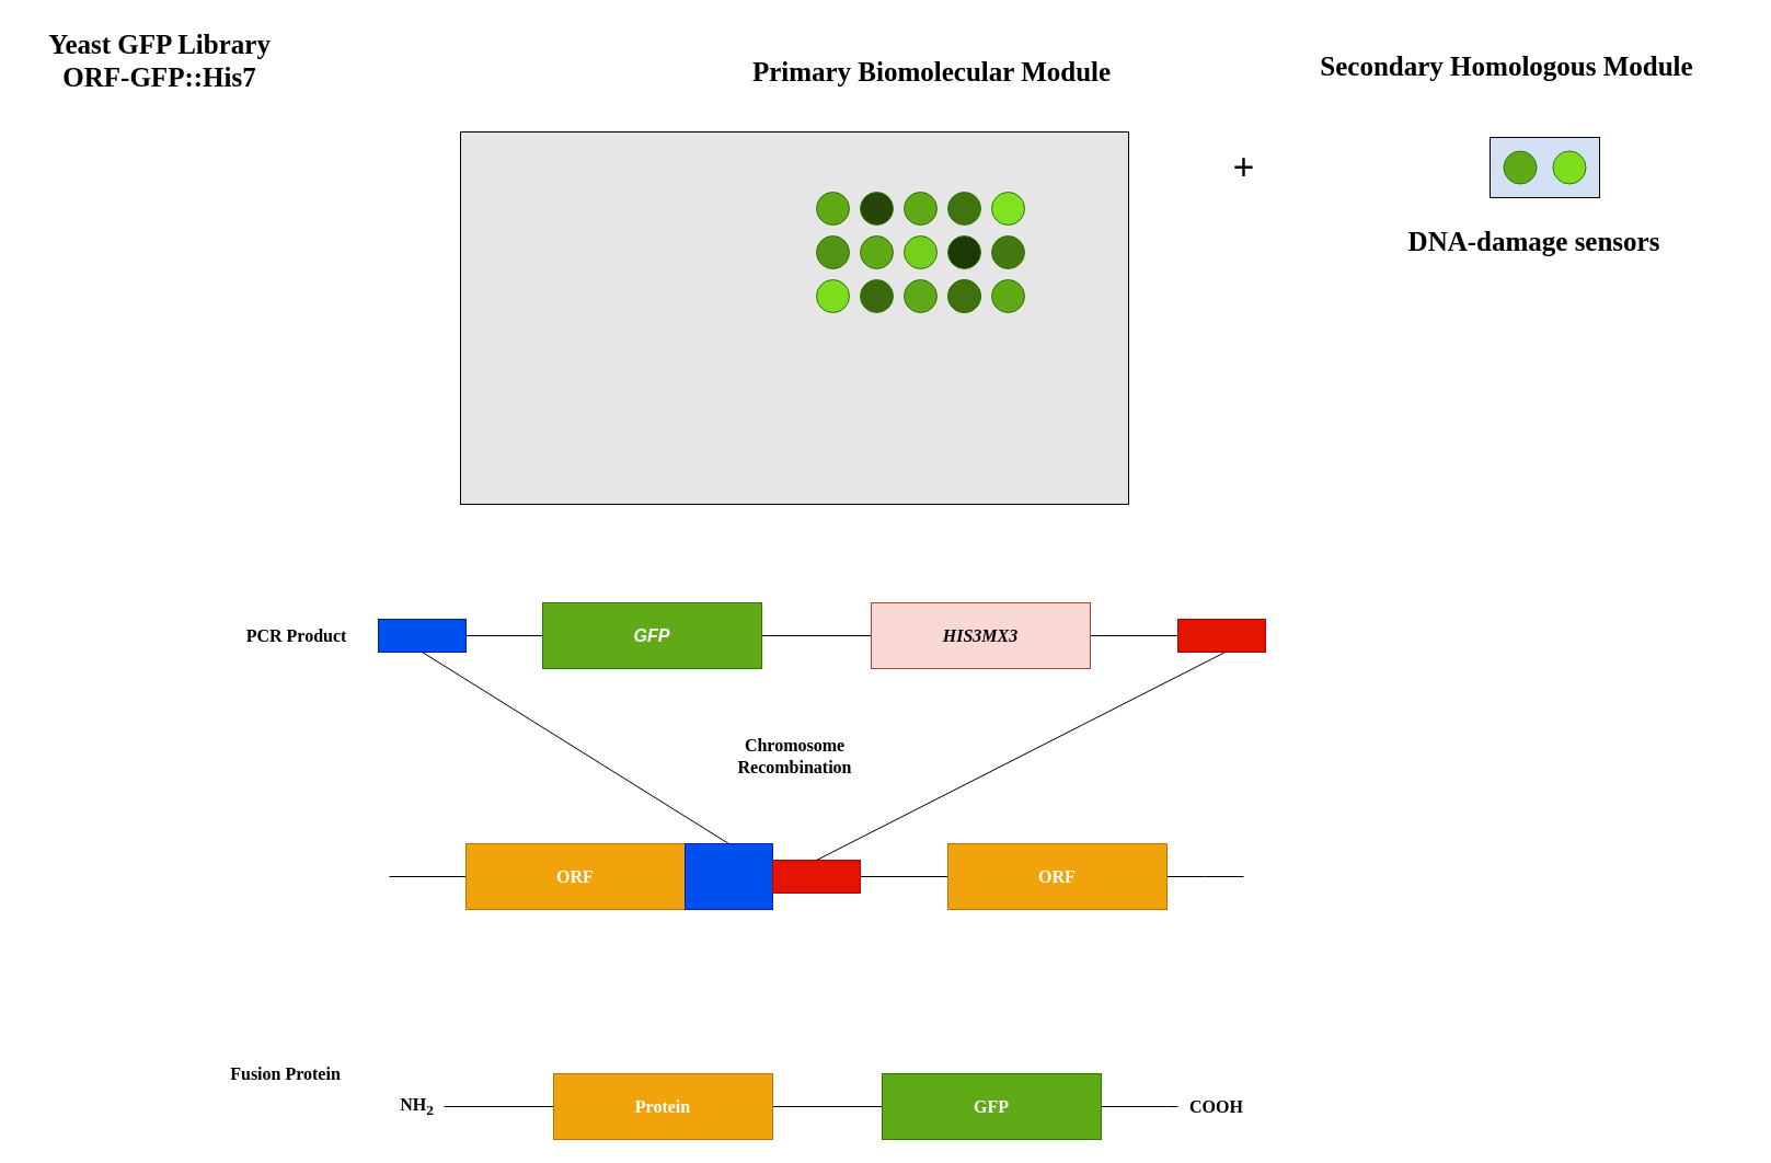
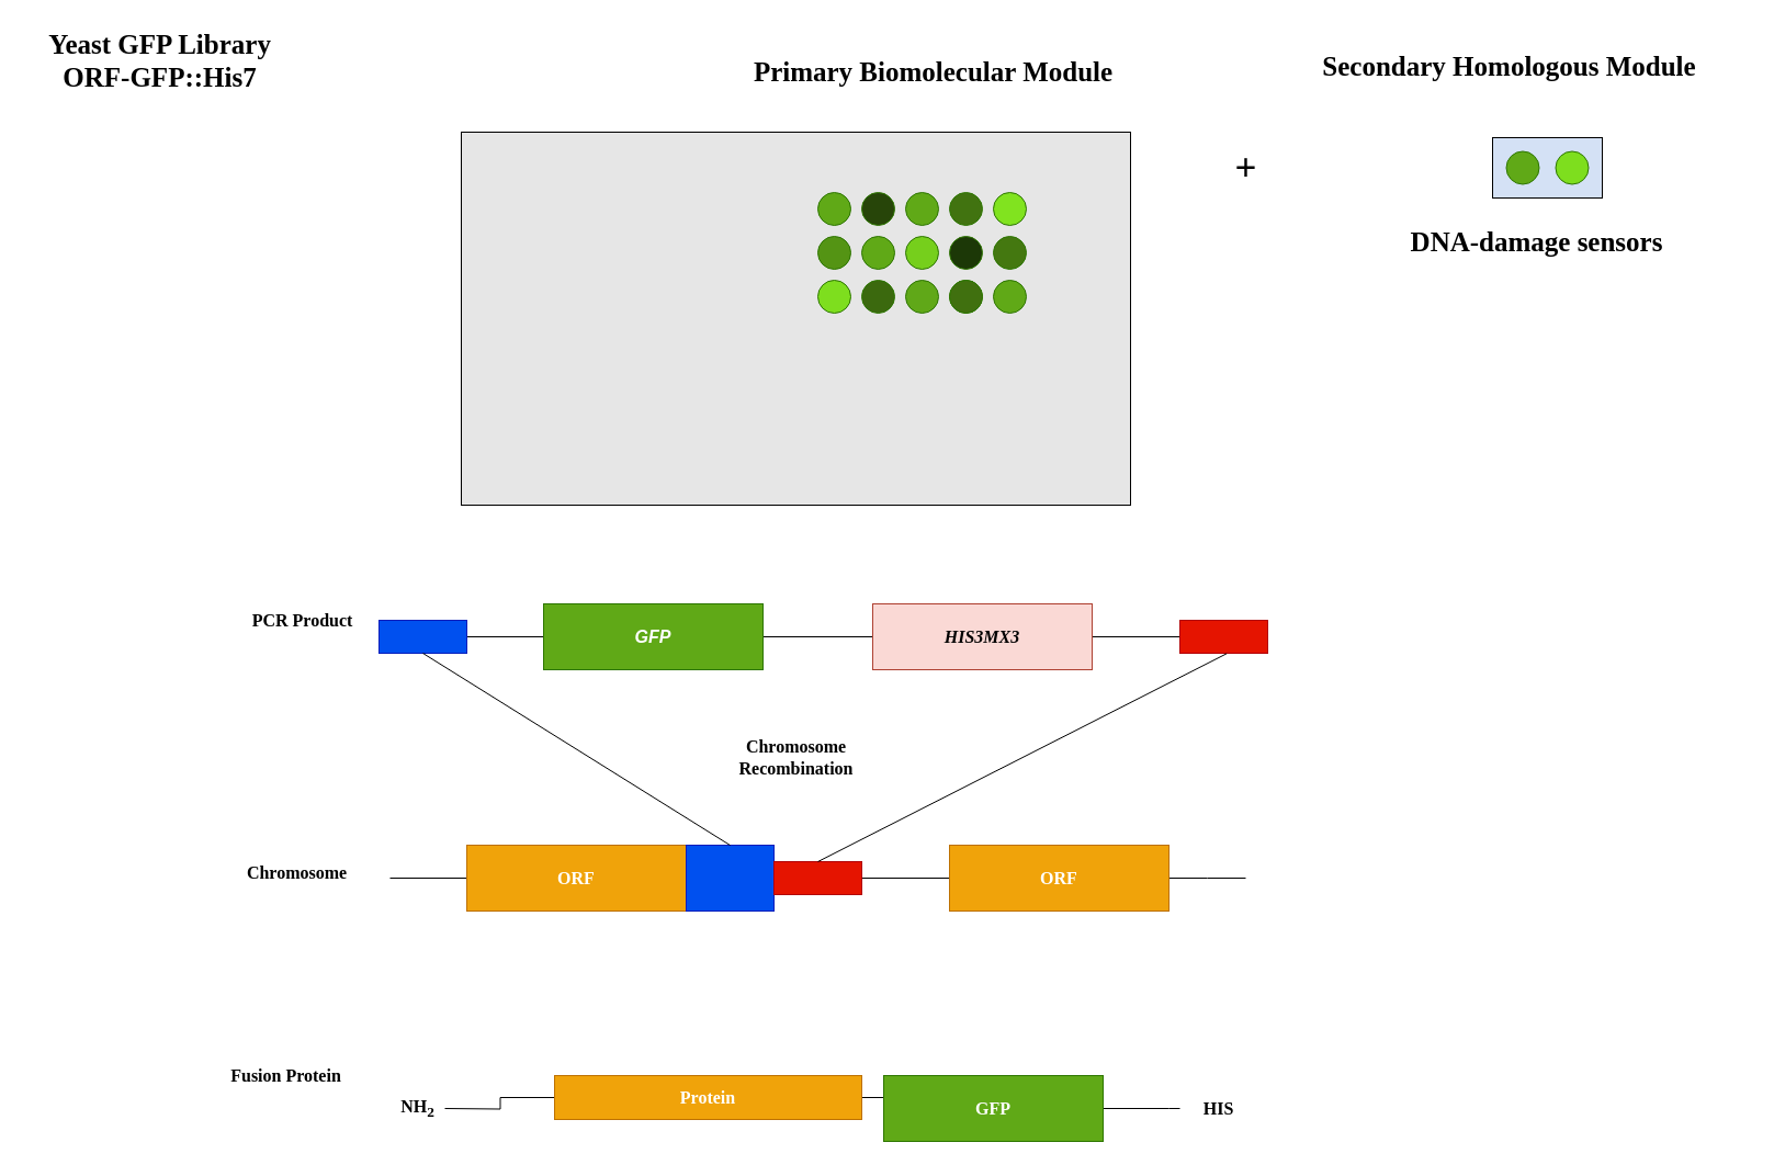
  <mxCell id="0" />
  <mxCell id="1" parent="0" />
  <mxCell id="2" value="" style="rounded=0;whiteSpace=wrap;html=1;fillColor=#E6E6E6;fontFamily=Georgia;fontSize=25;" vertex="1" parent="1"><mxGeometry x="420" y="120" width="610" height="340" as="geometry" /></mxCell>
  <mxCell id="3" value="" style="ellipse;whiteSpace=wrap;html=1;aspect=fixed;strokeColor=#2D7600;fontColor=#ffffff;fillColor=#60A917;fontFamily=Georgia;fontSize=25;" vertex="1" parent="1"><mxGeometry x="745" y="175" width="30" height="30" as="geometry" /></mxCell>
  <mxCell id="4" value="" style="ellipse;whiteSpace=wrap;html=1;aspect=fixed;strokeColor=#2D7600;fontColor=#ffffff;fillColor=#7EDE1E;fontFamily=Georgia;fontSize=25;" vertex="1" parent="1"><mxGeometry x="745" y="255" width="30" height="30" as="geometry" /></mxCell>
  <mxCell id="5" value="" style="ellipse;whiteSpace=wrap;html=1;aspect=fixed;strokeColor=#2D7600;fontColor=#ffffff;fillColor=#549414;fontFamily=Georgia;fontSize=25;" vertex="1" parent="1"><mxGeometry x="745" y="215" width="30" height="30" as="geometry" /></mxCell>
  <mxCell id="6" value="" style="ellipse;whiteSpace=wrap;html=1;aspect=fixed;strokeColor=#2D7600;fontColor=#ffffff;fillColor=#274509;fontFamily=Georgia;fontSize=25;" vertex="1" parent="1"><mxGeometry x="785" y="175" width="30" height="30" as="geometry" /></mxCell>
  <mxCell id="7" value="" style="ellipse;whiteSpace=wrap;html=1;aspect=fixed;fillColor=#60a917;strokeColor=#2D7600;fontColor=#ffffff;fontFamily=Georgia;fontSize=25;" vertex="1" parent="1"><mxGeometry x="785" y="215" width="30" height="30" as="geometry" /></mxCell>
  <mxCell id="8" value="" style="ellipse;whiteSpace=wrap;html=1;aspect=fixed;fillColor=#60a917;strokeColor=#2D7600;fontColor=#ffffff;fontFamily=Georgia;fontSize=25;" vertex="1" parent="1"><mxGeometry x="825" y="175" width="30" height="30" as="geometry" /></mxCell>
  <mxCell id="9" value="" style="ellipse;whiteSpace=wrap;html=1;aspect=fixed;strokeColor=#2D7600;fontColor=#ffffff;fillColor=#76CF1C;fontFamily=Georgia;fontSize=25;" vertex="1" parent="1"><mxGeometry x="825" y="215" width="30" height="30" as="geometry" /></mxCell>
  <mxCell id="10" value="" style="ellipse;whiteSpace=wrap;html=1;aspect=fixed;strokeColor=#2D7600;fontColor=#ffffff;fillColor=#81E31F;fontFamily=Georgia;fontSize=25;" vertex="1" parent="1"><mxGeometry x="905" y="175" width="30" height="30" as="geometry" /></mxCell>
  <mxCell id="11" value="" style="ellipse;whiteSpace=wrap;html=1;aspect=fixed;strokeColor=#2D7600;fontColor=#ffffff;fillColor=#1C3807;fontFamily=Georgia;fontSize=25;" vertex="1" parent="1"><mxGeometry x="865" y="215" width="30" height="30" as="geometry" /></mxCell>
  <mxCell id="12" value="" style="ellipse;whiteSpace=wrap;html=1;aspect=fixed;strokeColor=#2D7600;fontColor=#ffffff;fillColor=#3B690E;fontFamily=Georgia;fontSize=25;" vertex="1" parent="1"><mxGeometry x="785" y="255" width="30" height="30" as="geometry" /></mxCell>
  <mxCell id="13" value="" style="ellipse;whiteSpace=wrap;html=1;aspect=fixed;strokeColor=#2D7600;fontColor=#ffffff;fillColor=#60A818;fontFamily=Georgia;fontSize=25;" vertex="1" parent="1"><mxGeometry x="825" y="255" width="30" height="30" as="geometry" /></mxCell>
  <mxCell id="14" value="" style="ellipse;whiteSpace=wrap;html=1;aspect=fixed;fillColor=#60a917;strokeColor=#2D7600;fontColor=#ffffff;fontFamily=Georgia;fontSize=25;" vertex="1" parent="1"><mxGeometry x="865" y="255" width="30" height="30" as="geometry" /></mxCell>
  <mxCell id="15" value="" style="ellipse;whiteSpace=wrap;html=1;aspect=fixed;strokeColor=#2D7600;fontColor=#ffffff;fillColor=#40700F;fontFamily=Georgia;fontSize=25;" vertex="1" parent="1"><mxGeometry x="865" y="255" width="30" height="30" as="geometry" /></mxCell>
  <mxCell id="16" value="" style="ellipse;whiteSpace=wrap;html=1;aspect=fixed;fillColor=#60a917;strokeColor=#2D7600;fontColor=#ffffff;fontFamily=Georgia;fontSize=25;" vertex="1" parent="1"><mxGeometry x="905" y="255" width="30" height="30" as="geometry" /></mxCell>
  <mxCell id="17" value="" style="ellipse;whiteSpace=wrap;html=1;aspect=fixed;strokeColor=#2D7600;fontColor=#ffffff;fillColor=#447810;fontFamily=Georgia;fontSize=25;" vertex="1" parent="1"><mxGeometry x="905" y="215" width="30" height="30" as="geometry" /></mxCell>
  <mxCell id="18" value="" style="ellipse;whiteSpace=wrap;html=1;aspect=fixed;strokeColor=#2D7600;fontColor=#ffffff;fillColor=#417310;fontFamily=Georgia;fontSize=25;" vertex="1" parent="1"><mxGeometry x="865" y="175" width="30" height="30" as="geometry" /></mxCell>
  <mxCell id="19" value="&lt;font style=&quot;font-size: 25px;&quot;&gt;&lt;b style=&quot;font-size: 25px;&quot;&gt;&lt;font style=&quot;font-size: 25px;&quot;&gt;Yeast GFP Library&lt;br style=&quot;font-size: 25px;&quot;&gt;ORF-GFP::His7&lt;/font&gt;&lt;/b&gt;&lt;/font&gt;" style="text;html=1;align=center;verticalAlign=middle;resizable=0;points=[];autosize=1;fontFamily=Georgia;fontSize=25;" vertex="1" parent="1"><mxGeometry x="20" width="250" height="70" as="geometry" y="20" /></mxCell>
  <mxCell id="20" value="" style="rounded=0;whiteSpace=wrap;html=1;fillColor=#D4E1F5;fontFamily=Georgia;fontSize=25;" vertex="1" parent="1"><mxGeometry x="1360" y="125" width="100" height="55" as="geometry" /></mxCell>
  <mxCell id="21" value="" style="ellipse;whiteSpace=wrap;html=1;aspect=fixed;strokeColor=#2D7600;fontColor=#ffffff;fillColor=#60A917;fontFamily=Georgia;fontSize=25;" vertex="1" parent="1"><mxGeometry x="1372.5" y="137.5" width="30" height="30" as="geometry" /></mxCell>
  <mxCell id="22" value="" style="ellipse;whiteSpace=wrap;html=1;aspect=fixed;strokeColor=#2D7600;fontColor=#ffffff;fillColor=#7EDE1E;fontFamily=Georgia;fontSize=25;" vertex="1" parent="1"><mxGeometry x="1417.5" y="137.5" width="30" height="30" as="geometry" /></mxCell>
  <mxCell id="23" value="&lt;font style=&quot;font-size: 35px&quot;&gt;&lt;b&gt;&lt;font style=&quot;font-size: 35px&quot;&gt;+&lt;/font&gt;&lt;/b&gt;&lt;/font&gt;" style="text;html=1;align=center;verticalAlign=middle;resizable=0;points=[];autosize=1;fontFamily=Georgia;fontSize=25;" vertex="1" parent="1"><mxGeometry x="1115" y="132.5" width="40" height="40" as="geometry" /></mxCell>
  <mxCell id="24" value="&lt;font style=&quot;font-size: 25px;&quot;&gt;&lt;b style=&quot;font-size: 25px;&quot;&gt;&lt;font style=&quot;font-size: 25px;&quot;&gt;DNA-damage sensors&lt;br style=&quot;font-size: 25px;&quot;&gt;&lt;/font&gt;&lt;/b&gt;&lt;/font&gt;" style="text;html=1;align=center;verticalAlign=middle;resizable=0;points=[];autosize=1;fontFamily=Georgia;fontSize=25;" vertex="1" parent="1"><mxGeometry x="1255" y="200" width="290" height="40" as="geometry" /></mxCell>
  <mxCell id="25" value="&lt;font style=&quot;font-size: 25px&quot;&gt;&lt;b style=&quot;font-size: 25px&quot;&gt;&lt;font style=&quot;font-size: 25px&quot;&gt;Primary Biomolecular Module&lt;br&gt;&lt;/font&gt;&lt;/b&gt;&lt;/font&gt;" style="text;html=1;align=center;verticalAlign=middle;resizable=0;points=[];autosize=1;fontFamily=Georgia;fontSize=25;" vertex="1" parent="1"><mxGeometry x="645" y="45" width="410" height="40" as="geometry" /></mxCell>
  <mxCell id="26" value="&lt;font style=&quot;font-size: 25px&quot;&gt;&lt;b style=&quot;font-size: 25px&quot;&gt;&lt;font style=&quot;font-size: 25px&quot;&gt;Secondary Homologous Module&lt;br&gt;&lt;/font&gt;&lt;/b&gt;&lt;/font&gt;" style="text;html=1;align=center;verticalAlign=middle;resizable=0;points=[];autosize=1;fontFamily=Georgia;fontSize=25;" vertex="1" parent="1"><mxGeometry x="1155" y="40" width="440" height="40" as="geometry" /></mxCell>
  <mxCell id="27" value="" style="edgeStyle=orthogonalEdgeStyle;rounded=0;orthogonalLoop=1;jettySize=auto;html=1;endArrow=none;endFill=0;" edge="1" parent="1" source="29" target="31"><mxGeometry relative="1" as="geometry" /></mxCell>
  <mxCell id="28" value="" style="edgeStyle=orthogonalEdgeStyle;rounded=0;orthogonalLoop=1;jettySize=auto;html=1;endArrow=none;endFill=0;entryX=1;entryY=0.5;entryDx=0;entryDy=0;" edge="1" parent="1" source="29" target="32"><mxGeometry relative="1" as="geometry"><mxPoint x="375" y="580" as="targetPoint" /></mxGeometry></mxCell>
  <mxCell id="29" value="&lt;i&gt;&lt;b&gt;&lt;font style=&quot;font-size: 16px&quot;&gt;GFP&lt;/font&gt;&lt;/b&gt;&lt;/i&gt;" style="rounded=0;whiteSpace=wrap;html=1;fillColor=#60a917;strokeColor=#2D7600;fontColor=#ffffff;" vertex="1" parent="1"><mxGeometry x="495" y="550" width="200" height="60" as="geometry" /></mxCell>
  <mxCell id="30" value="" style="edgeStyle=orthogonalEdgeStyle;rounded=0;orthogonalLoop=1;jettySize=auto;html=1;endArrow=none;endFill=0;entryX=0;entryY=0.5;entryDx=0;entryDy=0;" edge="1" parent="1" source="31" target="33"><mxGeometry relative="1" as="geometry"><mxPoint x="1125" y="580" as="targetPoint" /></mxGeometry></mxCell>
  <mxCell id="31" value="&lt;i&gt;&lt;b&gt;&lt;font style=&quot;font-size: 16px&quot; face=&quot;Georgia&quot;&gt;HIS3MX3&lt;/font&gt;&lt;/b&gt;&lt;/i&gt;" style="rounded=0;whiteSpace=wrap;html=1;fillColor=#fad9d5;strokeColor=#ae4132;" vertex="1" parent="1"><mxGeometry x="795" y="550" width="200" height="60" as="geometry" /></mxCell>
  <mxCell id="32" value="" style="rounded=0;whiteSpace=wrap;html=1;fillColor=#0050ef;strokeColor=#001DBC;fontColor=#ffffff;" vertex="1" parent="1"><mxGeometry x="345" y="565" width="80" height="30" as="geometry" /></mxCell>
  <mxCell id="33" value="" style="rounded=0;whiteSpace=wrap;html=1;fillColor=#e51400;strokeColor=#B20000;fontColor=#ffffff;" vertex="1" parent="1"><mxGeometry x="1075" y="565" width="80" height="30" as="geometry" /></mxCell>
  <mxCell id="34" value="" style="edgeStyle=orthogonalEdgeStyle;rounded=0;orthogonalLoop=1;jettySize=auto;html=1;endArrow=none;endFill=0;" edge="1" parent="1" source="40" target="38"><mxGeometry relative="1" as="geometry" /></mxCell>
  <mxCell id="35" value="" style="edgeStyle=orthogonalEdgeStyle;rounded=0;orthogonalLoop=1;jettySize=auto;html=1;endArrow=none;endFill=0;" edge="1" parent="1" source="36"><mxGeometry relative="1" as="geometry"><mxPoint x="355" y="800" as="targetPoint" /></mxGeometry></mxCell>
  <mxCell id="36" value="&lt;b&gt;&lt;font style=&quot;font-size: 16px&quot; face=&quot;Georgia&quot;&gt;ORF&lt;/font&gt;&lt;/b&gt;" style="rounded=0;whiteSpace=wrap;html=1;fillColor=#f0a30a;strokeColor=#BD7000;fontColor=#ffffff;" vertex="1" parent="1"><mxGeometry x="425" y="770" width="200" height="60" as="geometry" /></mxCell>
  <mxCell id="37" value="" style="edgeStyle=orthogonalEdgeStyle;rounded=0;orthogonalLoop=1;jettySize=auto;html=1;endArrow=none;endFill=0;" edge="1" parent="1" source="38"><mxGeometry relative="1" as="geometry"><mxPoint x="1135" y="800" as="targetPoint" /></mxGeometry></mxCell>
  <mxCell id="38" value="&lt;font face=&quot;Georgia&quot;&gt;&lt;b&gt;&lt;font style=&quot;font-size: 16px&quot;&gt;ORF&lt;/font&gt;&lt;/b&gt;&lt;/font&gt;" style="rounded=0;whiteSpace=wrap;html=1;fillColor=#f0a30a;strokeColor=#BD7000;fontColor=#ffffff;" vertex="1" parent="1"><mxGeometry x="865" y="770" width="200" height="60" as="geometry" /></mxCell>
  <mxCell id="39" value="" style="rounded=0;whiteSpace=wrap;html=1;fillColor=#0050ef;strokeColor=#001DBC;fontColor=#ffffff;" vertex="1" parent="1"><mxGeometry x="625" y="770" width="80" height="60" as="geometry" /></mxCell>
  <mxCell id="40" value="" style="rounded=0;whiteSpace=wrap;html=1;fillColor=#e51400;strokeColor=#B20000;fontColor=#ffffff;" vertex="1" parent="1"><mxGeometry x="705" y="785" width="80" height="30" as="geometry" /></mxCell>
  <mxCell id="41" value="" style="edgeStyle=orthogonalEdgeStyle;rounded=0;orthogonalLoop=1;jettySize=auto;html=1;endArrow=none;endFill=0;exitX=1;exitY=0.5;exitDx=0;exitDy=0;" edge="1" parent="1" source="43" target="45"><mxGeometry relative="1" as="geometry"><mxPoint x="725" y="1010" as="sourcePoint" /></mxGeometry></mxCell>
  <mxCell id="42" value="" style="edgeStyle=orthogonalEdgeStyle;rounded=0;orthogonalLoop=1;jettySize=auto;html=1;endArrow=none;endFill=0;" edge="1" parent="1" source="43"><mxGeometry relative="1" as="geometry"><mxPoint x="405" y="1010" as="targetPoint" /></mxGeometry></mxCell>
- <mxCell id="43" value="&lt;b&gt;&lt;font style=&quot;font-size: 16px&quot; face=&quot;Georgia&quot;&gt;Protein&lt;/font&gt;&lt;/b&gt;" style="rounded=0;whiteSpace=wrap;html=1;fillColor=#f0a30a;strokeColor=#BD7000;fontColor=#ffffff;" vertex="1" parent="1"><mxGeometry x="505" y="980" width="200" height="60" as="geometry" /></mxCell>
+ <mxCell id="43" value="&lt;b&gt;&lt;font style=&quot;font-size: 16px&quot; face=&quot;Georgia&quot;&gt;Protein&lt;/font&gt;&lt;/b&gt;" style="rounded=0;whiteSpace=wrap;html=1;fillColor=#f0a30a;strokeColor=#BD7000;fontColor=#ffffff;" vertex="1" parent="1"><mxGeometry x="505" y="980" width="280" height="40" as="geometry" /></mxCell>
  <mxCell id="44" value="" style="edgeStyle=orthogonalEdgeStyle;rounded=0;orthogonalLoop=1;jettySize=auto;html=1;endArrow=none;endFill=0;" edge="1" parent="1" source="45"><mxGeometry relative="1" as="geometry"><mxPoint x="1075" y="1010" as="targetPoint" /><Array as="points"><mxPoint x="1065" y="1010" /><mxPoint x="1065" y="1010" /></Array></mxGeometry></mxCell>
  <mxCell id="45" value="&lt;b&gt;&lt;font style=&quot;font-size: 16px&quot; face=&quot;Georgia&quot;&gt;GFP&lt;/font&gt;&lt;/b&gt;" style="rounded=0;whiteSpace=wrap;html=1;fillColor=#60a917;strokeColor=#2D7600;fontColor=#ffffff;" vertex="1" parent="1"><mxGeometry x="805" y="980" width="200" height="60" as="geometry" /></mxCell>
- <mxCell id="46" value="&lt;font face=&quot;Georgia&quot;&gt;&lt;b&gt;&lt;font style=&quot;font-size: 16px&quot;&gt;COOH&lt;/font&gt;&lt;/b&gt;&lt;/font&gt;" style="text;html=1;align=center;verticalAlign=middle;resizable=0;points=[];autosize=1;" vertex="1" parent="1"><mxGeometry x="1075" y="1000" width="70" height="20" as="geometry" /></mxCell>
+ <mxCell id="46" value="&lt;font face=&quot;Georgia&quot;&gt;&lt;b&gt;&lt;font style=&quot;font-size: 16px&quot;&gt;HIS&lt;/font&gt;&lt;/b&gt;&lt;/font&gt;" style="text;html=1;align=center;verticalAlign=middle;resizable=0;points=[];autosize=1;" vertex="1" parent="1"><mxGeometry x="1075" y="1000" width="70" height="20" as="geometry" /></mxCell>
  <mxCell id="47" value="&lt;b&gt;&lt;font style=&quot;font-size: 16px&quot; face=&quot;Georgia&quot;&gt;NH&lt;sub&gt;2&lt;/sub&gt;&lt;/font&gt;&lt;/b&gt;" style="text;html=1;align=center;verticalAlign=middle;resizable=0;points=[];autosize=1;" vertex="1" parent="1"><mxGeometry x="355" y="1000" width="50" height="20" as="geometry" /></mxCell>
- <mxCell id="49" value="&lt;b&gt;&lt;font style=&quot;font-size: 16px&quot; face=&quot;Georgia&quot;&gt;PCR Product&lt;/font&gt;&lt;/b&gt;" style="text;html=1;align=center;verticalAlign=middle;resizable=0;points=[];autosize=1;" vertex="1" parent="1"><mxGeometry x="210" y="570" width="120" height="20" as="geometry" /></mxCell>
+ <mxCell id="48" value="&lt;b&gt;&lt;font style=&quot;font-size: 16px&quot; face=&quot;Georgia&quot;&gt;Chromosome&lt;/font&gt;&lt;/b&gt;" style="text;html=1;align=center;verticalAlign=middle;resizable=0;points=[];autosize=1;" vertex="1" parent="1"><mxGeometry x="205" y="785" width="130" height="20" as="geometry" /></mxCell>
+ <mxCell id="49" value="&lt;b&gt;&lt;font style=&quot;font-size: 16px&quot; face=&quot;Georgia&quot;&gt;PCR Product&lt;/font&gt;&lt;/b&gt;" style="text;html=1;align=center;verticalAlign=middle;resizable=0;points=[];autosize=1;" vertex="1" parent="1"><mxGeometry x="215" y="555" width="120" height="20" as="geometry" /></mxCell>
  <mxCell id="50" value="&lt;b&gt;&lt;font style=&quot;font-size: 16px&quot; face=&quot;Georgia&quot;&gt;Fusion Protein&lt;/font&gt;&lt;/b&gt;" style="text;html=1;align=center;verticalAlign=middle;resizable=0;points=[];autosize=1;" vertex="1" parent="1"><mxGeometry x="190" y="970" width="140" height="20" as="geometry" /></mxCell>
  <mxCell id="51" value="" style="endArrow=none;html=1;exitX=0.5;exitY=1;exitDx=0;exitDy=0;entryX=0.5;entryY=0;entryDx=0;entryDy=0;" edge="1" parent="1" source="32" target="39"><mxGeometry width="50" height="50" relative="1" as="geometry"><mxPoint x="475" y="690" as="sourcePoint" /><mxPoint x="525" y="640" as="targetPoint" /></mxGeometry></mxCell>
  <mxCell id="52" value="" style="endArrow=none;html=1;exitX=0.5;exitY=0;exitDx=0;exitDy=0;entryX=0.533;entryY=1.011;entryDx=0;entryDy=0;entryPerimeter=0;" edge="1" parent="1" source="40" target="33"><mxGeometry width="50" height="50" relative="1" as="geometry"><mxPoint x="845" y="630" as="sourcePoint" /><mxPoint x="1105" y="610" as="targetPoint" /></mxGeometry></mxCell>
  <mxCell id="53" value="&lt;div&gt;&lt;b&gt;&lt;font style=&quot;font-size: 16px&quot; face=&quot;Georgia&quot;&gt;Chromosome&lt;/font&gt;&lt;/b&gt;&lt;/div&gt;&lt;div&gt;&lt;b&gt;&lt;font style=&quot;font-size: 16px&quot; face=&quot;Georgia&quot;&gt;Recombination&lt;/font&gt;&lt;/b&gt;&lt;/div&gt;" style="text;html=1;align=center;verticalAlign=middle;resizable=0;points=[];autosize=1;" vertex="1" parent="1"><mxGeometry x="655" y="670" width="140" height="40" as="geometry" /></mxCell>
